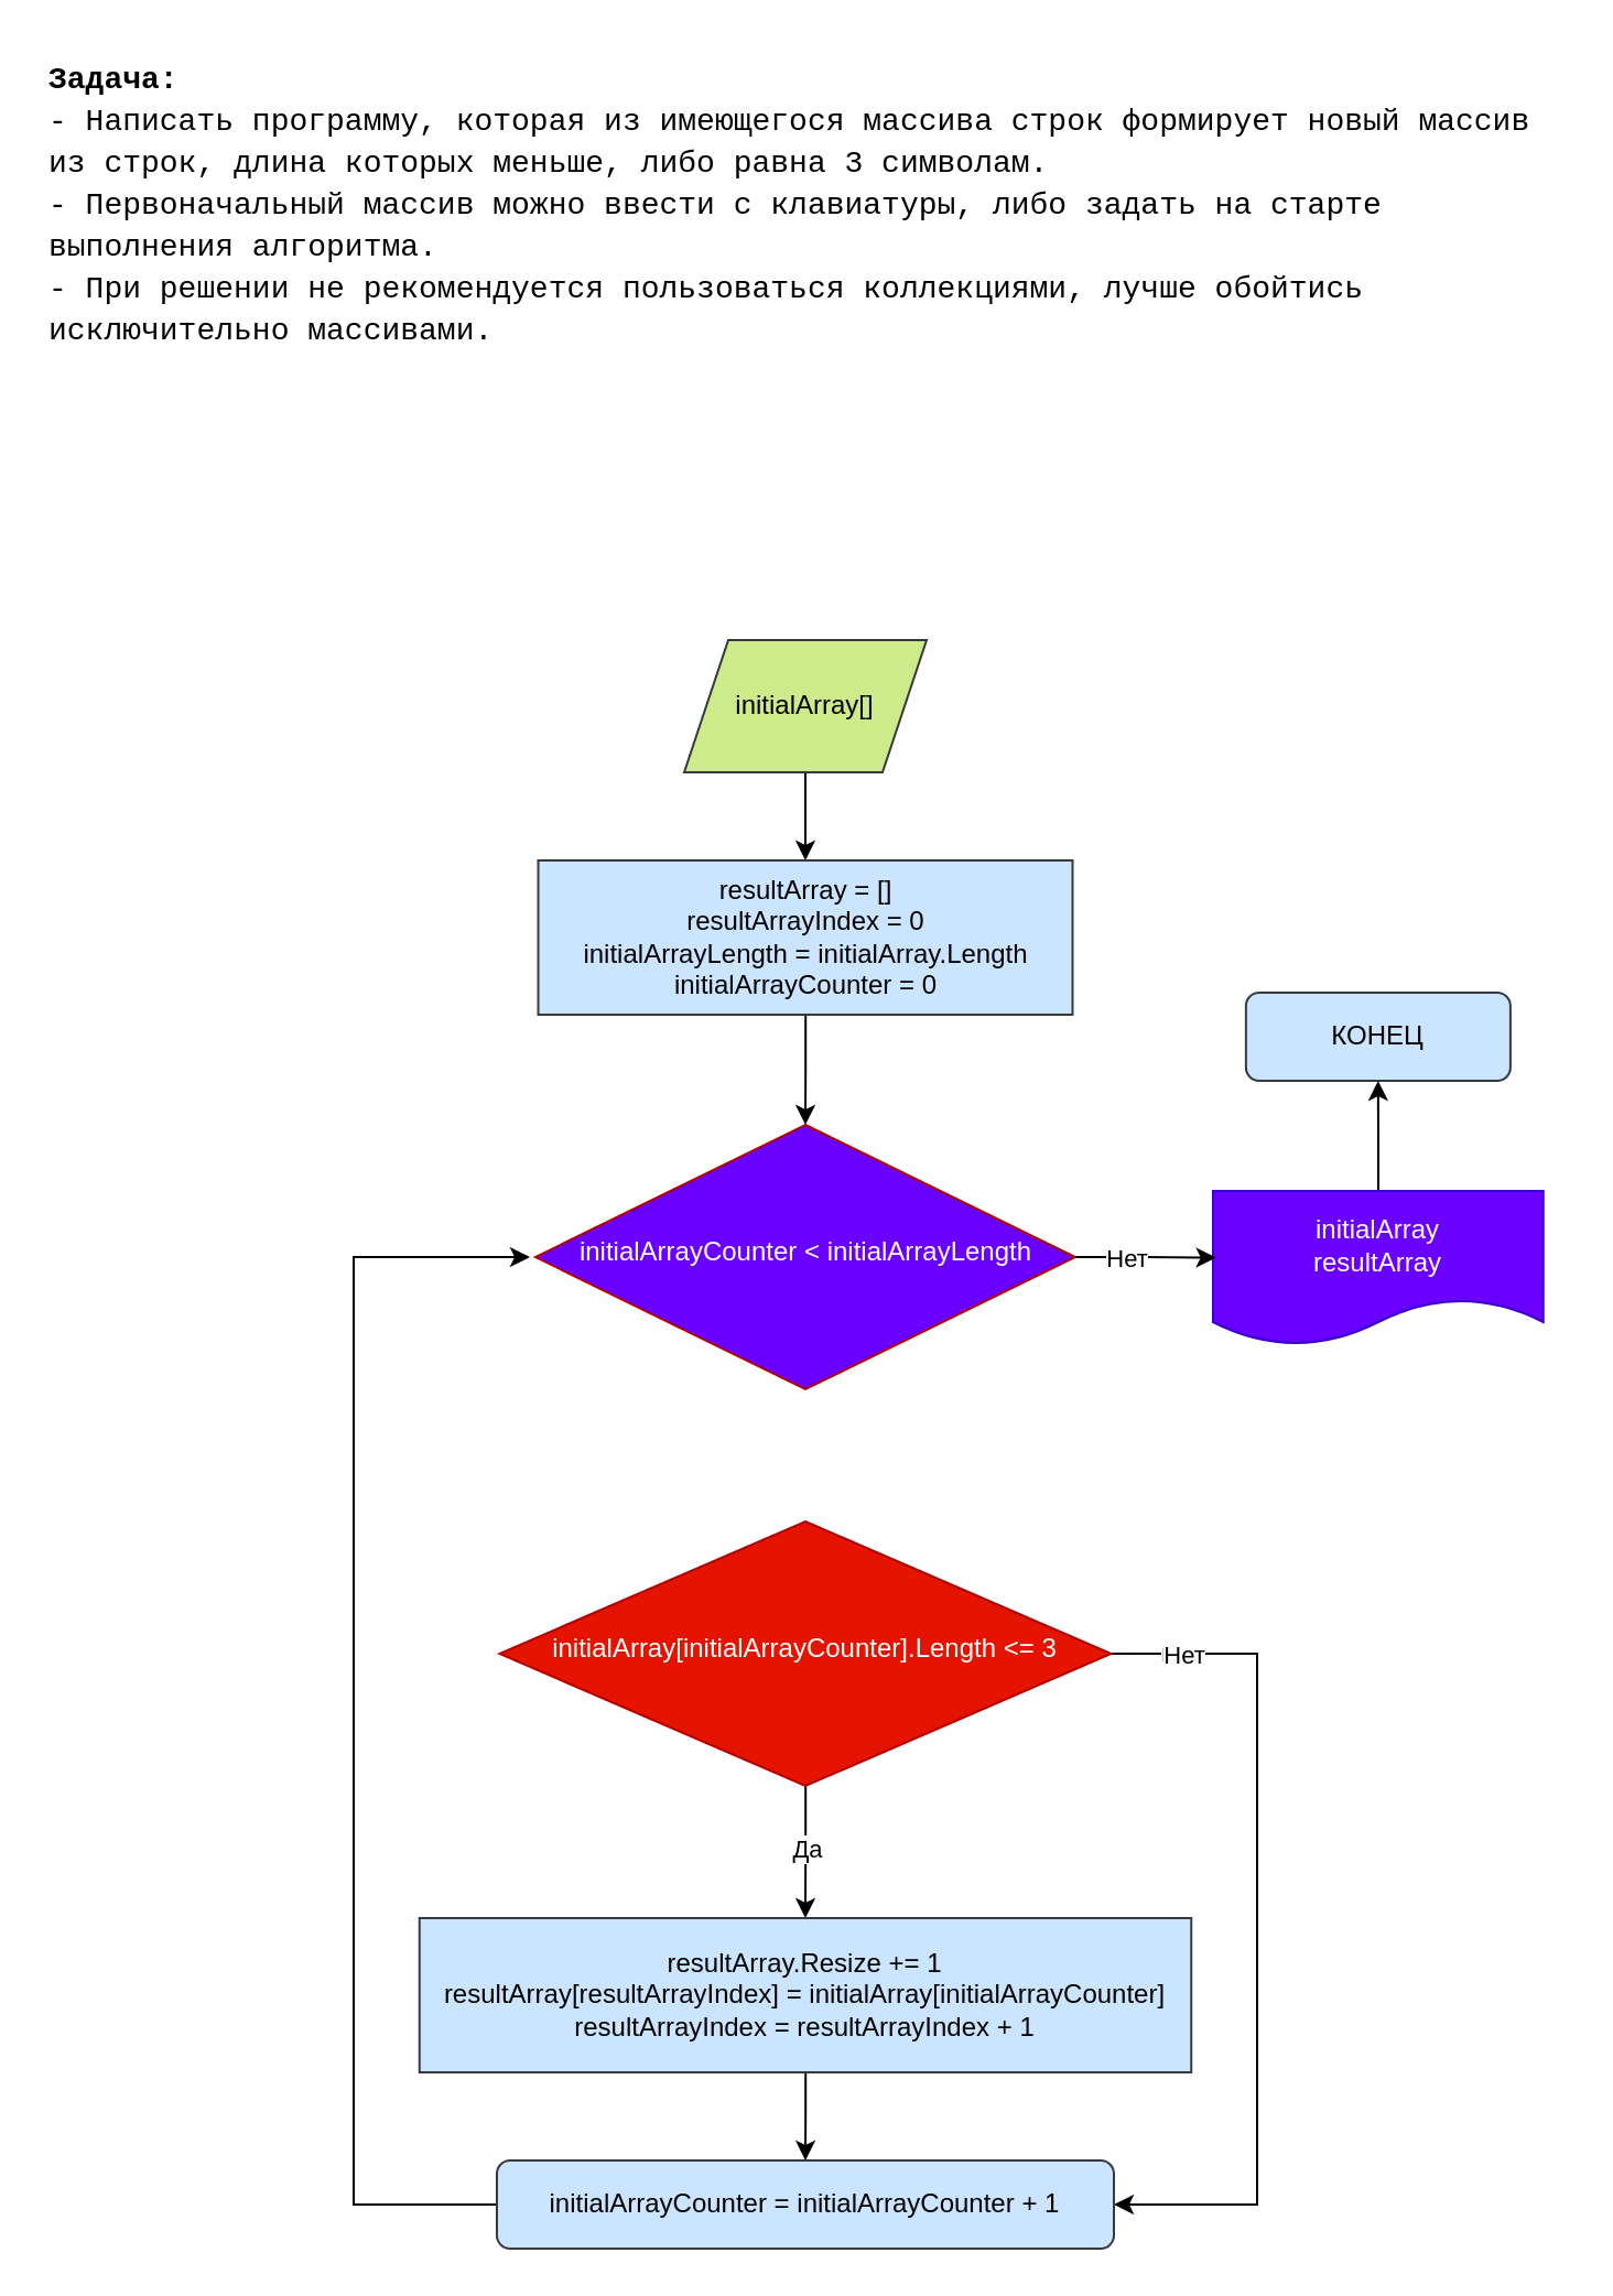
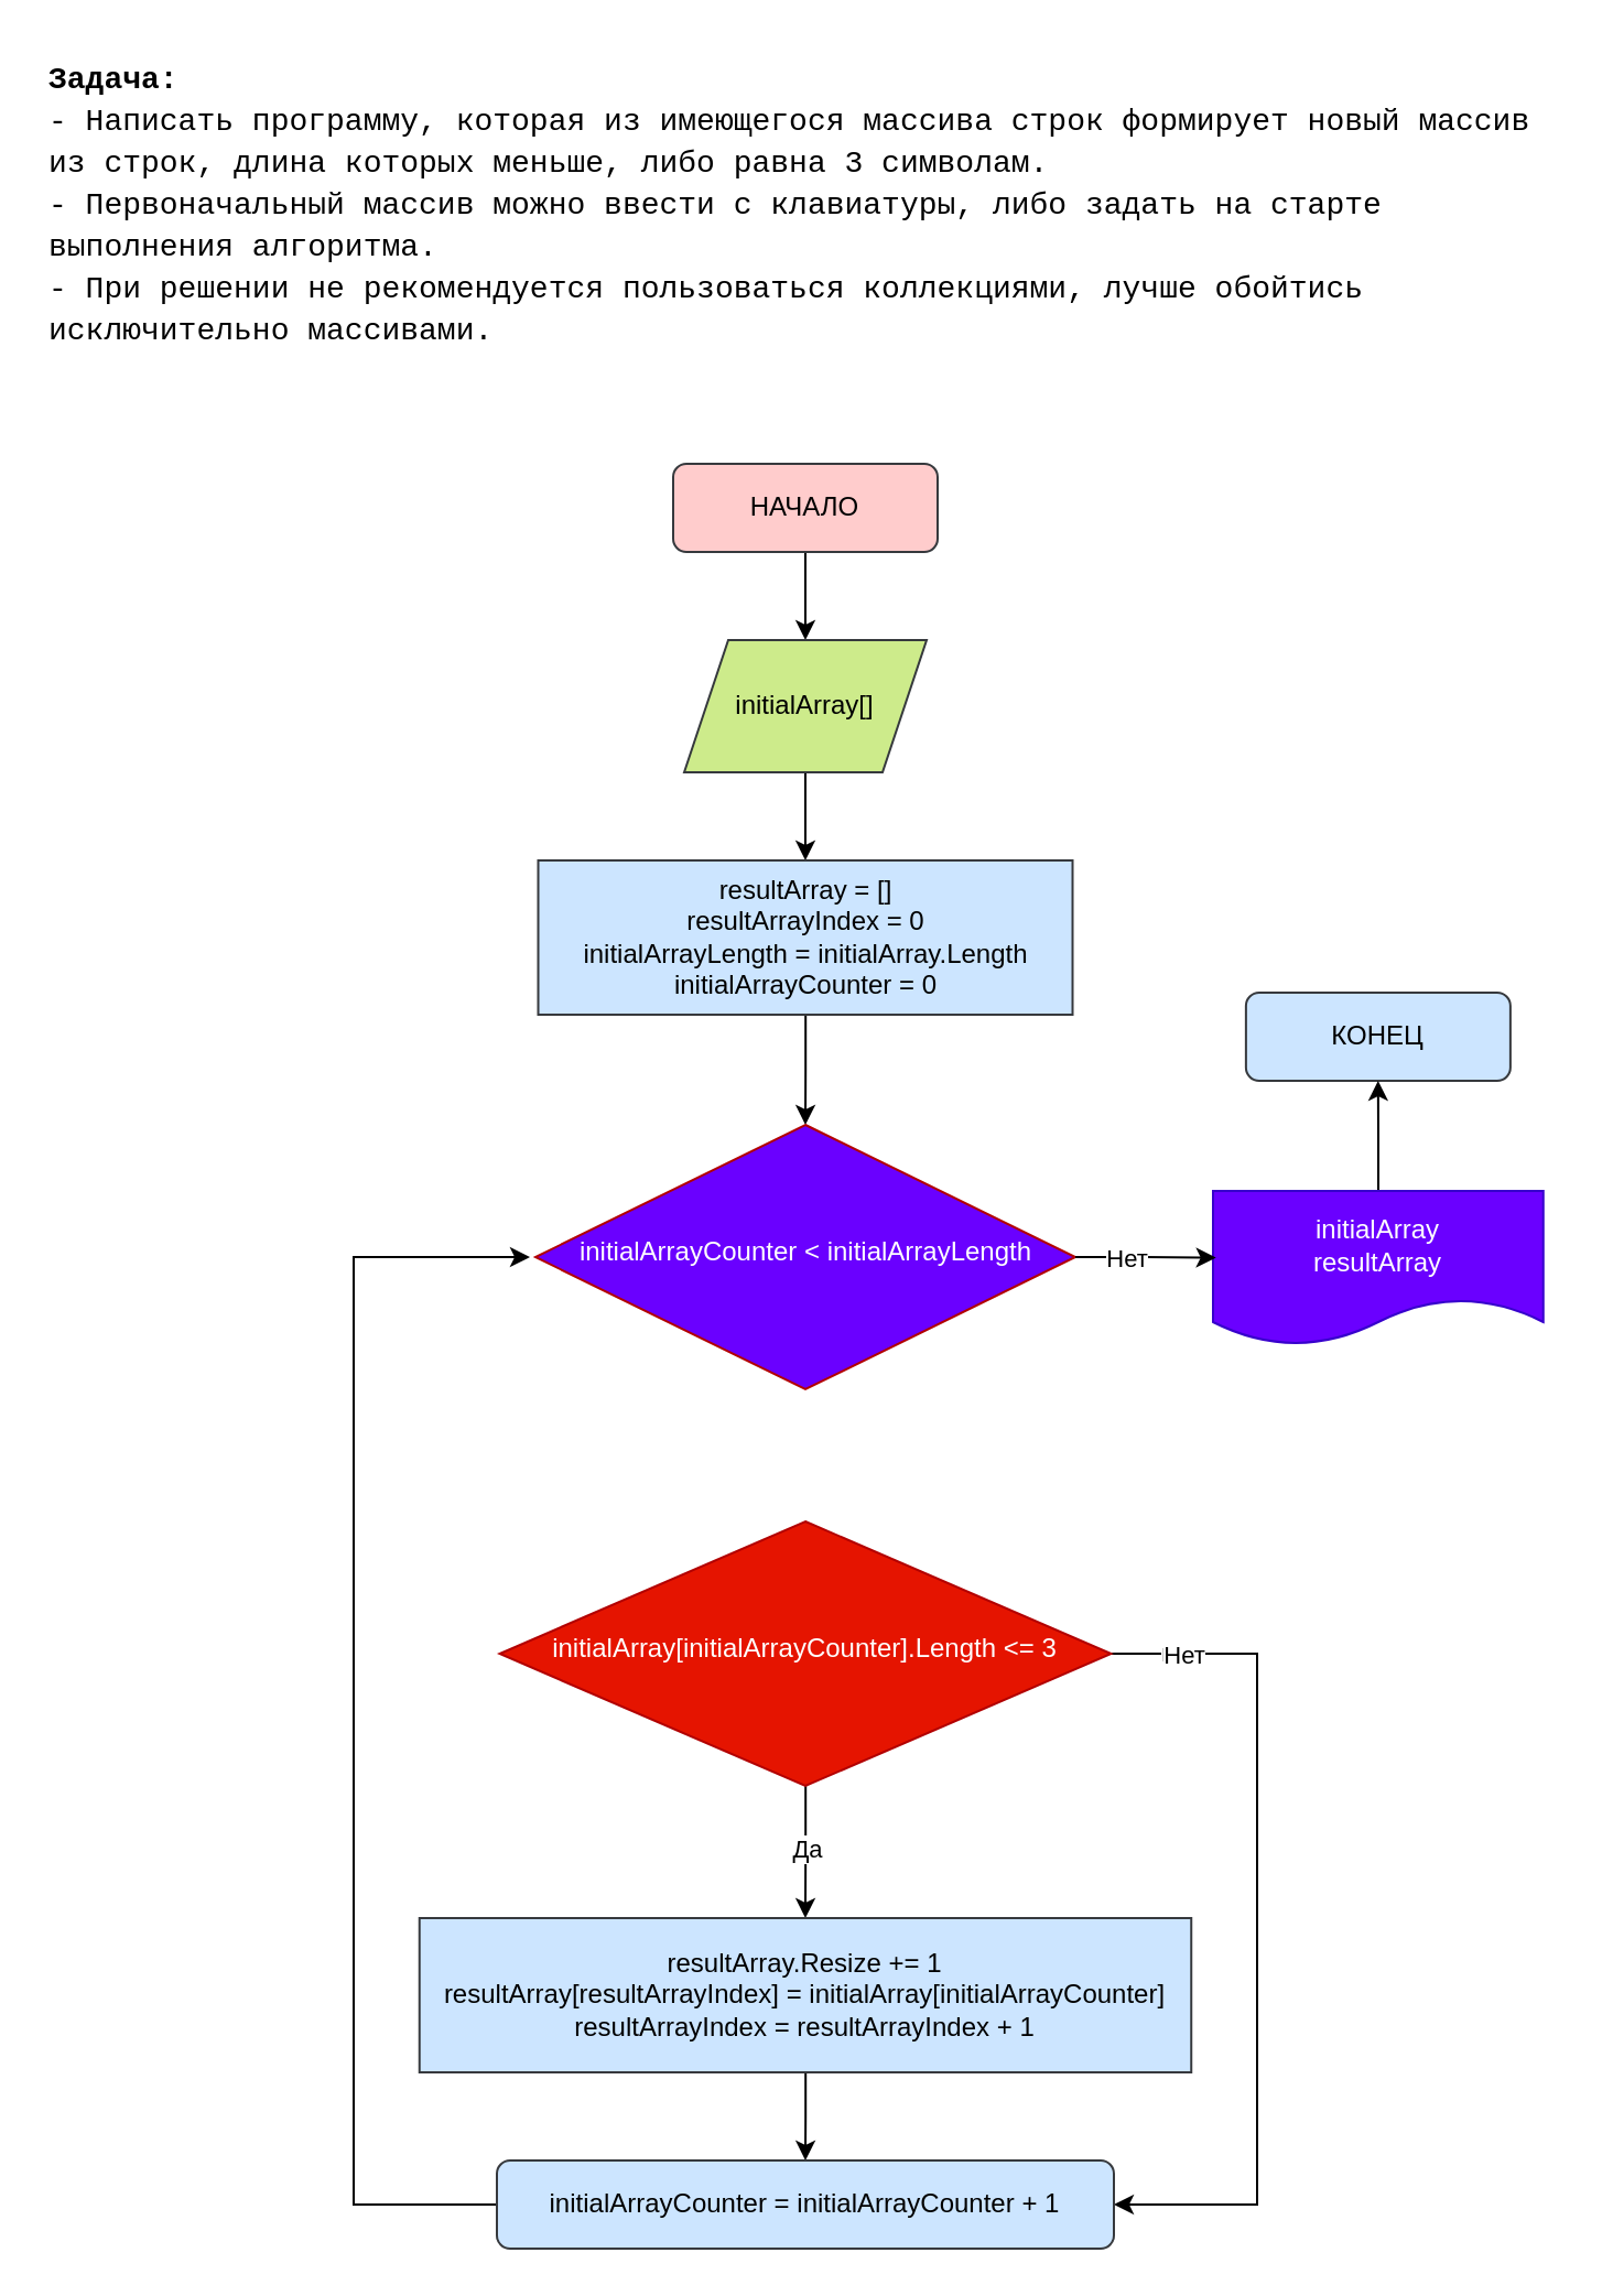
  <mxCell id="0" />
  <mxCell id="1" parent="0" />
  <mxCell id="2" value="&lt;div style=&quot;background-color: rgb(255, 255, 255); font-family: Consolas, &amp;quot;Courier New&amp;quot;, monospace; font-size: 14px; line-height: 19px;&quot;&gt;&lt;div&gt;&lt;b style=&quot;&quot;&gt;Задача:&lt;/b&gt;&lt;/div&gt;&lt;div&gt;- Написать программу, которая из имеющегося массива строк формирует новый массив из строк, длина которых меньше, либо равна 3 символам.&lt;/div&gt;&lt;div&gt;&lt;span style=&quot;&quot;&gt;- Первоначальный массив можно ввести с клавиатуры, либо задать на старте выполнения алгоритма.&lt;/span&gt;&lt;/div&gt;&lt;div&gt;&lt;span style=&quot;&quot;&gt;- При решении не рекомендуется пользоваться коллекциями, лучше обойтись исключительно массивами.&lt;/span&gt;&lt;/div&gt;&lt;/div&gt;" style="text;whiteSpace=wrap;html=1;align=left;fontColor=#000000;" parent="1" vertex="1"><mxGeometry x="20" y="20" width="690" height="150" as="geometry" /></mxCell>
+ <mxCell id="3" style="edgeStyle=orthogonalEdgeStyle;rounded=0;orthogonalLoop=1;jettySize=auto;html=1;entryX=0.5;entryY=0;entryDx=0;entryDy=0;" parent="1" source="4" target="6" edge="1"><mxGeometry relative="1" as="geometry" /></mxCell>
+ <mxCell id="4" value="НАЧАЛО" style="rounded=1;whiteSpace=wrap;html=1;fontSize=12;glass=0;strokeWidth=1;shadow=0;fillColor=#ffcccc;strokeColor=#36393d;" parent="1" vertex="1"><mxGeometry x="305" y="210" width="120" height="40" as="geometry" /></mxCell>
  <mxCell id="5" style="edgeStyle=orthogonalEdgeStyle;rounded=0;orthogonalLoop=1;jettySize=auto;html=1;entryX=0.5;entryY=0;entryDx=0;entryDy=0;" parent="1" source="6" target="8" edge="1"><mxGeometry relative="1" as="geometry" /></mxCell>
  <mxCell id="6" value="initialArray[]" style="shape=parallelogram;perimeter=parallelogramPerimeter;whiteSpace=wrap;html=1;fixedSize=1;fillColor=#cdeb8b;strokeColor=#36393d;" parent="1" vertex="1"><mxGeometry x="310" y="290" width="110" height="60" as="geometry" /></mxCell>
  <mxCell id="7" style="edgeStyle=orthogonalEdgeStyle;rounded=0;orthogonalLoop=1;jettySize=auto;html=1;entryX=0.5;entryY=0;entryDx=0;entryDy=0;" parent="1" source="8" target="9" edge="1"><mxGeometry relative="1" as="geometry" /></mxCell>
  <mxCell id="8" value="resultArray = []&lt;br&gt;resultArrayIndex = 0&lt;br&gt;initialArrayLength&amp;nbsp;= initialArray.Length&lt;br&gt;initialArrayCounter = 0" style="rounded=0;whiteSpace=wrap;html=1;fillColor=#cce5ff;strokeColor=#36393d;" parent="1" vertex="1"><mxGeometry x="243.75" y="390" width="242.5" height="70" as="geometry" /></mxCell>
  <mxCell id="9" value="initialArrayCounter&amp;nbsp;&amp;lt;&amp;nbsp;initialArrayLength" style="rhombus;whiteSpace=wrap;html=1;shadow=0;fontFamily=Helvetica;fontSize=12;align=center;strokeWidth=1;spacing=6;spacingTop=-4;fillColor=#6a00ff;strokeColor=#B20000;fontColor=#ffffff;" parent="1" vertex="1"><mxGeometry x="242.5" y="510" width="245" height="120" as="geometry" /></mxCell>
  <mxCell id="10" style="edgeStyle=orthogonalEdgeStyle;rounded=0;orthogonalLoop=1;jettySize=auto;html=1;entryX=0.5;entryY=0;entryDx=0;entryDy=0;" parent="1" source="15" target="17" edge="1"><mxGeometry relative="1" as="geometry" /></mxCell>
  <mxCell id="11" value="Да" style="edgeLabel;html=1;align=center;verticalAlign=middle;resizable=0;points=[];" parent="10" vertex="1" connectable="0"><mxGeometry x="-0.036" relative="1" as="geometry"><mxPoint as="offset" /></mxGeometry></mxCell>
  <mxCell id="12" style="edgeStyle=orthogonalEdgeStyle;rounded=0;orthogonalLoop=1;jettySize=auto;html=1;exitX=1;exitY=0.5;exitDx=0;exitDy=0;entryX=1;entryY=0.5;entryDx=0;entryDy=0;" parent="1" source="15" target="19" edge="1"><mxGeometry relative="1" as="geometry"><Array as="points"><mxPoint x="570" y="750" /><mxPoint x="570" y="1000" /></Array></mxGeometry></mxCell>
  <mxCell id="13" value="нет" style="edgeLabel;html=1;align=center;verticalAlign=middle;resizable=0;points=[];" parent="12" vertex="1" connectable="0"><mxGeometry x="-0.835" y="1" relative="1" as="geometry"><mxPoint as="offset" /></mxGeometry></mxCell>
  <mxCell id="14" value="Нет" style="edgeLabel;html=1;align=center;verticalAlign=middle;resizable=0;points=[];" parent="12" vertex="1" connectable="0"><mxGeometry x="-0.825" relative="1" as="geometry"><mxPoint as="offset" /></mxGeometry></mxCell>
  <mxCell id="15" value="initialArray[initialArrayCounter].Length &amp;lt;= 3" style="rhombus;whiteSpace=wrap;html=1;shadow=0;fontFamily=Helvetica;fontSize=12;align=center;strokeWidth=1;spacing=6;spacingTop=-4;fillColor=#e51400;strokeColor=#B20000;fontColor=#ffffff;" parent="1" vertex="1"><mxGeometry x="226.25" y="690" width="277.5" height="120" as="geometry" /></mxCell>
  <mxCell id="16" style="edgeStyle=orthogonalEdgeStyle;rounded=0;orthogonalLoop=1;jettySize=auto;html=1;entryX=0.5;entryY=0;entryDx=0;entryDy=0;" parent="1" source="17" target="19" edge="1"><mxGeometry relative="1" as="geometry" /></mxCell>
  <mxCell id="17" value="resultArray.Resize += 1&lt;br&gt;resultArray[resultArrayIndex] =&amp;nbsp;initialArray[initialArrayCounter]&lt;br&gt;resultArrayIndex = resultArrayIndex + 1" style="rounded=0;whiteSpace=wrap;html=1;fillColor=#cce5ff;strokeColor=#36393d;" parent="1" vertex="1"><mxGeometry x="189.87" y="870" width="350.25" height="70" as="geometry" /></mxCell>
  <mxCell id="18" style="edgeStyle=orthogonalEdgeStyle;rounded=0;orthogonalLoop=1;jettySize=auto;html=1;" parent="1" source="19" edge="1"><mxGeometry relative="1" as="geometry"><mxPoint x="240" y="570" as="targetPoint" /><Array as="points"><mxPoint x="160" y="1000" /><mxPoint x="160" y="570" /></Array></mxGeometry></mxCell>
  <mxCell id="19" value="initialArrayCounter&amp;nbsp;=&amp;nbsp;initialArrayCounter&amp;nbsp;+ 1" style="whiteSpace=wrap;html=1;fillColor=#cce5ff;strokeColor=#36393d;rounded=1;" parent="1" vertex="1"><mxGeometry x="225" y="980" width="280" height="40" as="geometry" /></mxCell>
  <mxCell id="20" value="КОНЕЦ" style="rounded=1;whiteSpace=wrap;html=1;fontSize=12;glass=0;strokeWidth=1;shadow=0;fillColor=#cce5ff;strokeColor=#36393d;" parent="1" vertex="1"><mxGeometry x="564.94" y="450" width="120" height="40" as="geometry" /></mxCell>
  <mxCell id="21" style="edgeStyle=orthogonalEdgeStyle;rounded=0;orthogonalLoop=1;jettySize=auto;html=1;" edge="1" parent="1" source="22" target="20"><mxGeometry relative="1" as="geometry" /></mxCell>
  <mxCell id="22" value="initialArray&lt;div&gt;resultArray&lt;br&gt;&lt;/div&gt;" style="shape=document;whiteSpace=wrap;html=1;boundedLbl=1;fillColor=#6a00ff;fontColor=#ffffff;strokeColor=#3700CC;" vertex="1" parent="1"><mxGeometry x="550" y="540" width="149.88" height="70" as="geometry" /></mxCell>
  <mxCell id="23" style="edgeStyle=orthogonalEdgeStyle;rounded=0;orthogonalLoop=1;jettySize=auto;html=1;entryX=0.009;entryY=0.433;entryDx=0;entryDy=0;entryPerimeter=0;" edge="1" parent="1" source="9" target="22"><mxGeometry relative="1" as="geometry" /></mxCell>
  <mxCell id="24" value="Нет" style="edgeLabel;html=1;align=center;verticalAlign=middle;resizable=0;points=[];" vertex="1" connectable="0" parent="23"><mxGeometry x="-0.256" relative="1" as="geometry"><mxPoint x="-1" as="offset" /></mxGeometry></mxCell>
